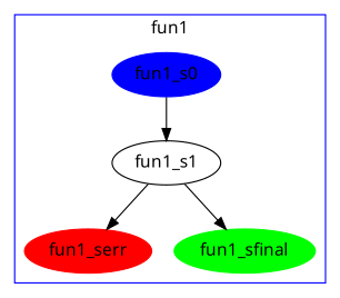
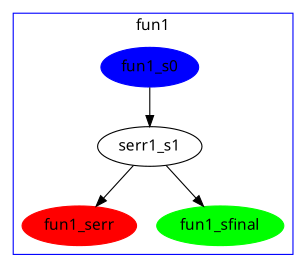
  digraph {
    fontname="Noto Sans"
    node [style=filled fontname="Noto Sans"]
    edge [fontname="Noto Sans"]
    fun1_s0 [color=blue]
-   fun1_s1 [style=""]
+   fun1_s1 [label=serr1_s1 style=""]
    fun1_serr [color=red]
    fun1_sfinal [color=green]
    subgraph cluster_1 {
      color=blue
      label=fun1
      fun1_s0
      fun1_s1
      fun1_serr
      fun1_sfinal
    }
    fun1_s0 -> fun1_s1
    fun1_s1 -> fun1_serr
    fun1_s1 -> fun1_sfinal
  }
